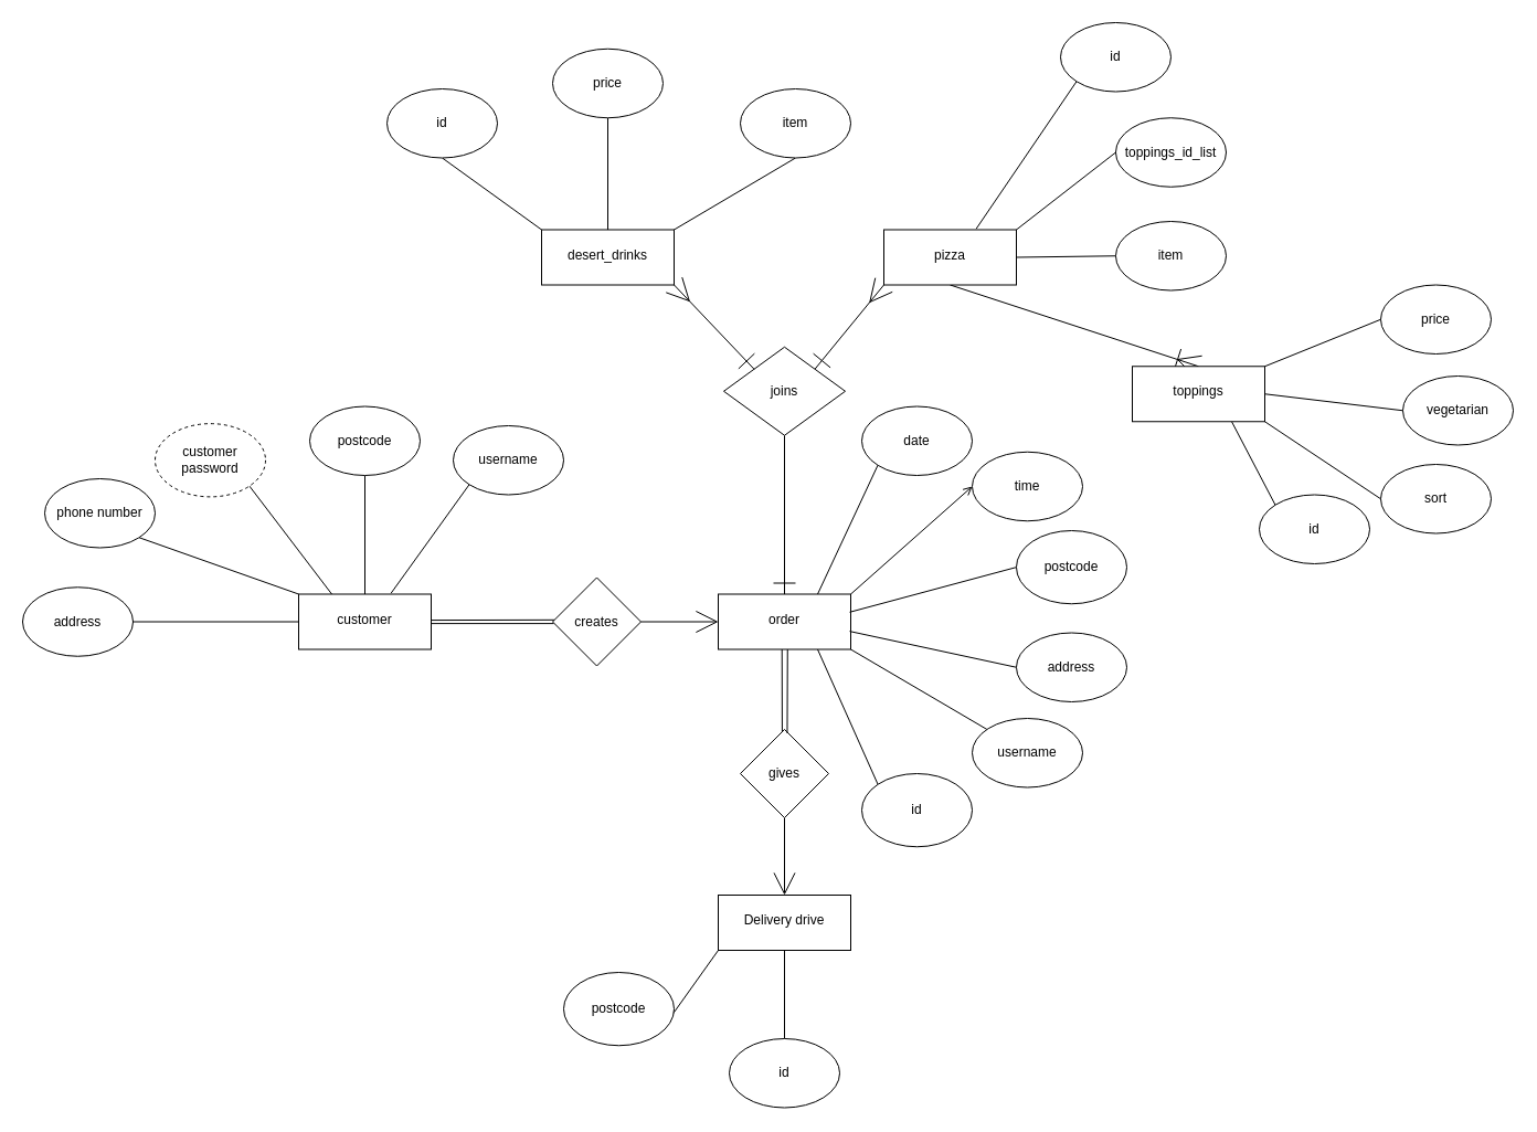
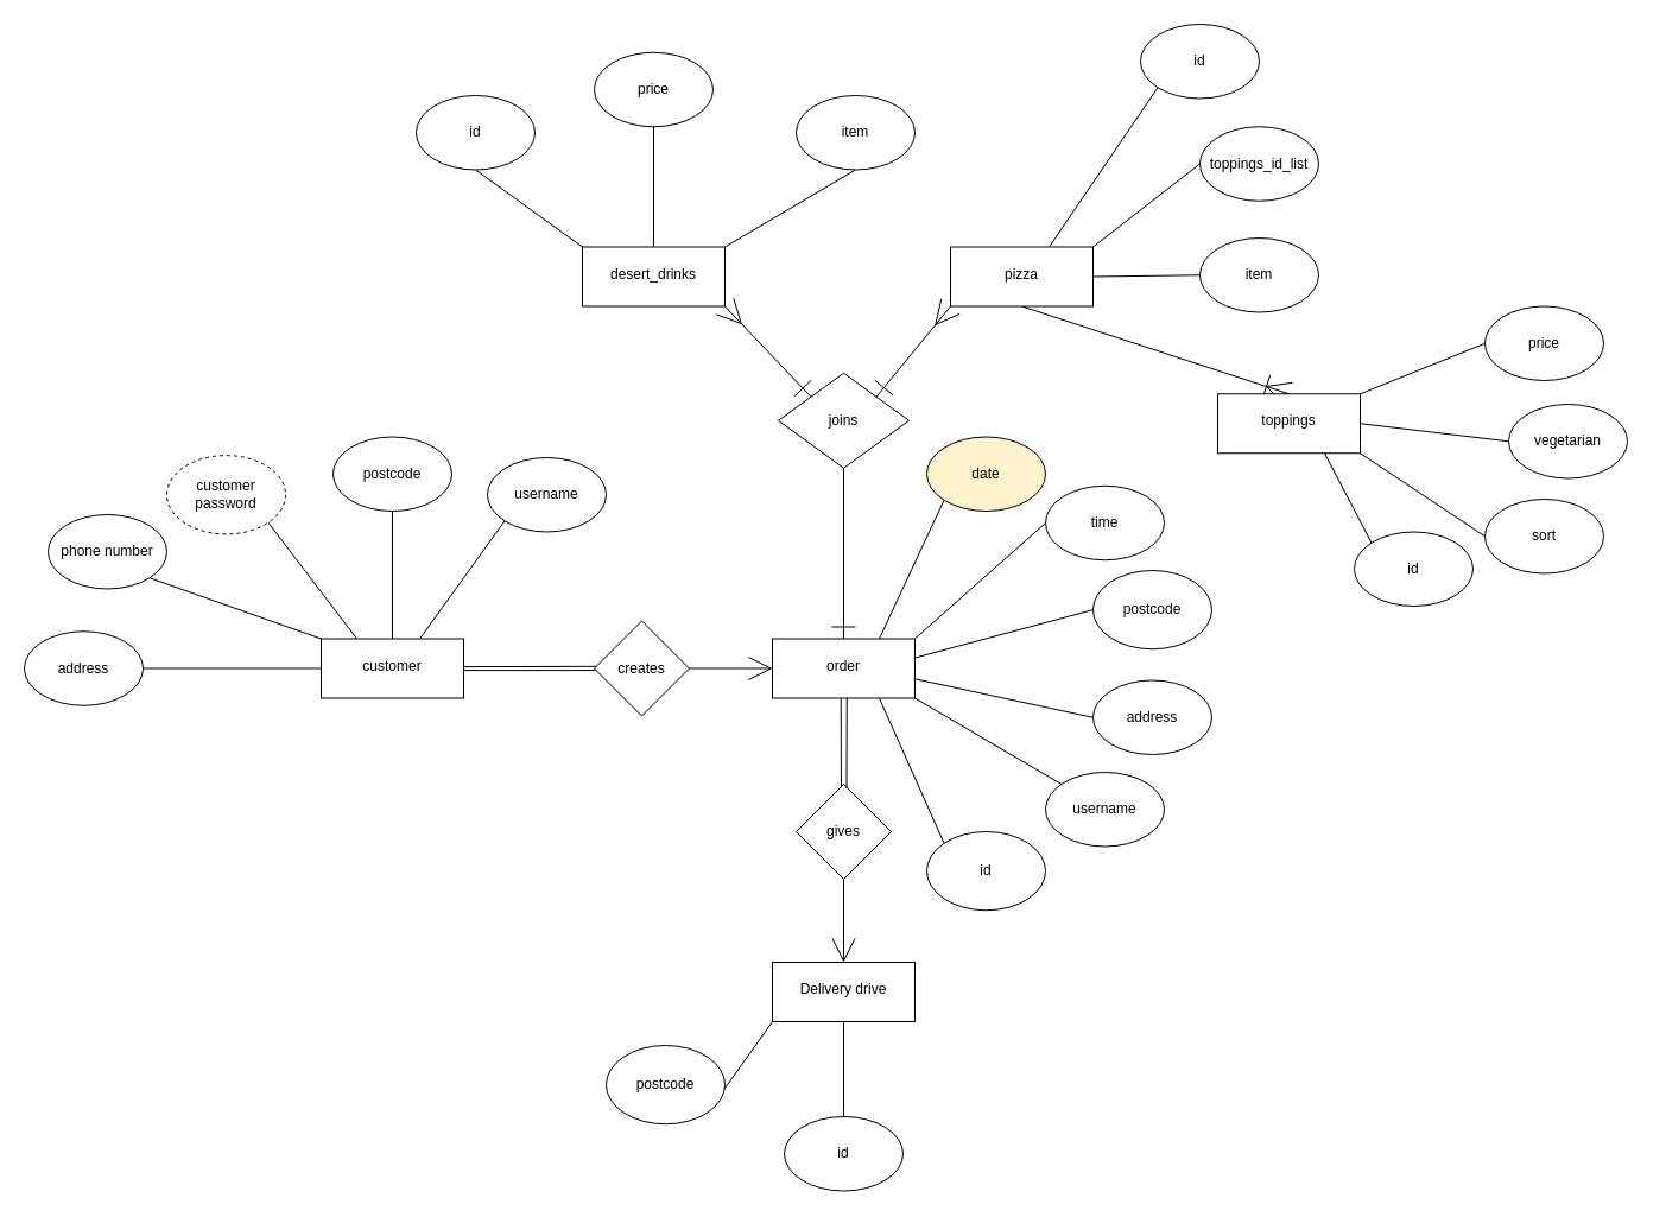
  <mxCell id="0" />
  <mxCell id="1" parent="0" />
  <mxCell id="2" value="" style="rounded=0;html=1;jettySize=auto;orthogonalLoop=1;fontSize=11;endArrow=none;endFill=0;endSize=8;strokeWidth=1;shadow=0;labelBackgroundColor=none;" parent="1" source="3" target="7" edge="1"><mxGeometry relative="1" as="geometry" /></mxCell>
  <mxCell id="3" value="postcode" style="ellipse;whiteSpace=wrap;html=1;fontSize=12;glass=0;strokeWidth=1;shadow=0;" parent="1" vertex="1"><mxGeometry x="280" y="367.5" width="100" height="62.5" as="geometry" /></mxCell>
  <mxCell id="4" style="rounded=0;orthogonalLoop=1;jettySize=auto;html=1;exitX=1;exitY=0.5;exitDx=0;exitDy=0;entryX=0;entryY=0.5;entryDx=0;entryDy=0;endArrow=none;endFill=0;" edge="1" parent="1" source="7" target="8"><mxGeometry relative="1" as="geometry" /></mxCell>
  <mxCell id="5" style="edgeStyle=none;rounded=0;orthogonalLoop=1;jettySize=auto;html=1;entryX=0.013;entryY=0.52;entryDx=0;entryDy=0;startArrow=none;startFill=0;endArrow=none;endFill=0;startSize=18;endSize=18;entryPerimeter=0;exitX=1;exitY=0.532;exitDx=0;exitDy=0;exitPerimeter=0;" edge="1" parent="1" source="7" target="63"><mxGeometry relative="1" as="geometry"><mxPoint x="340" y="655.9" as="sourcePoint" /><mxPoint x="460" y="540" as="targetPoint" /></mxGeometry></mxCell>
  <mxCell id="6" style="edgeStyle=none;rounded=0;orthogonalLoop=1;jettySize=auto;html=1;exitX=0.024;exitY=0.479;exitDx=0;exitDy=0;startArrow=none;startFill=0;endArrow=none;endFill=0;startSize=18;endSize=18;entryX=1.001;entryY=0.472;entryDx=0;entryDy=0;entryPerimeter=0;exitPerimeter=0;" edge="1" parent="1" source="63" target="7"><mxGeometry relative="1" as="geometry"><mxPoint x="600" y="690.8" as="sourcePoint" /><mxPoint x="470" y="800" as="targetPoint" /></mxGeometry></mxCell>
  <mxCell id="7" value="customer" style="rectangle;whiteSpace=wrap;html=1;shadow=0;fontFamily=Helvetica;fontSize=12;align=center;strokeWidth=1;spacing=6;spacingTop=-4;direction=east;" parent="1" vertex="1"><mxGeometry x="270" y="537.5" width="120" height="50" as="geometry" /></mxCell>
  <mxCell id="8" value="address" style="ellipse;whiteSpace=wrap;html=1;fontSize=12;glass=0;strokeWidth=1;shadow=0;" parent="1" vertex="1"><mxGeometry x="20" y="531.25" width="100" height="62.5" as="geometry" /></mxCell>
  <mxCell id="9" style="edgeStyle=none;rounded=0;orthogonalLoop=1;jettySize=auto;html=1;exitX=0;exitY=1;exitDx=0;exitDy=0;entryX=0.697;entryY=-0.016;entryDx=0;entryDy=0;entryPerimeter=0;endArrow=none;endFill=0;" edge="1" parent="1" source="10" target="7"><mxGeometry relative="1" as="geometry" /></mxCell>
  <mxCell id="10" value="username" style="ellipse;whiteSpace=wrap;html=1;fontSize=12;glass=0;strokeWidth=1;shadow=0;" vertex="1" parent="1"><mxGeometry x="410" y="385" width="100" height="62.5" as="geometry" /></mxCell>
  <mxCell id="11" style="edgeStyle=none;rounded=0;orthogonalLoop=1;jettySize=auto;html=1;exitX=1;exitY=1;exitDx=0;exitDy=0;entryX=0.25;entryY=0;entryDx=0;entryDy=0;endArrow=none;endFill=0;" edge="1" parent="1" source="12" target="7"><mxGeometry relative="1" as="geometry" /></mxCell>
  <mxCell id="12" value="customer password" style="ellipse;whiteSpace=wrap;html=1;fontSize=12;glass=0;strokeWidth=1;shadow=0;dashed=1;" vertex="1" parent="1"><mxGeometry x="140" y="383.13" width="100" height="66.25" as="geometry" /></mxCell>
  <mxCell id="13" style="edgeStyle=none;rounded=0;orthogonalLoop=1;jettySize=auto;html=1;exitX=1;exitY=1;exitDx=0;exitDy=0;entryX=0;entryY=0;entryDx=0;entryDy=0;endArrow=none;endFill=0;" edge="1" parent="1" source="14" target="7"><mxGeometry relative="1" as="geometry" /></mxCell>
  <mxCell id="14" value="phone number" style="ellipse;whiteSpace=wrap;html=1;fontSize=12;glass=0;strokeWidth=1;shadow=0;" vertex="1" parent="1"><mxGeometry x="40" y="433" width="100" height="62.5" as="geometry" /></mxCell>
  <mxCell id="15" value="" style="rounded=0;html=1;jettySize=auto;orthogonalLoop=1;fontSize=11;endArrow=none;endFill=0;endSize=8;strokeWidth=1;shadow=0;labelBackgroundColor=none;entryX=0.5;entryY=1;entryDx=0;entryDy=0;exitX=0.5;exitY=0;exitDx=0;exitDy=0;" edge="1" parent="1" source="16" target="17"><mxGeometry relative="1" as="geometry" /></mxCell>
  <mxCell id="16" value="id" style="ellipse;whiteSpace=wrap;html=1;fontSize=12;glass=0;strokeWidth=1;shadow=0;" vertex="1" parent="1"><mxGeometry x="660" y="940" width="100" height="62.5" as="geometry" /></mxCell>
  <mxCell id="17" value="Delivery drive" style="rectangle;whiteSpace=wrap;html=1;shadow=0;fontFamily=Helvetica;fontSize=12;align=center;strokeWidth=1;spacing=6;spacingTop=-4;direction=east;" vertex="1" parent="1"><mxGeometry x="650" y="810" width="120" height="50" as="geometry" /></mxCell>
  <mxCell id="18" style="edgeStyle=none;rounded=0;orthogonalLoop=1;jettySize=auto;html=1;exitX=1;exitY=1;exitDx=0;exitDy=0;entryX=0;entryY=1;entryDx=0;entryDy=0;endArrow=none;endFill=0;" edge="1" parent="1" source="19" target="17"><mxGeometry relative="1" as="geometry" /></mxCell>
  <mxCell id="19" value="postcode" style="ellipse;whiteSpace=wrap;html=1;fontSize=12;glass=0;strokeWidth=1;shadow=0;" vertex="1" parent="1"><mxGeometry x="510" y="880" width="100" height="66.25" as="geometry" /></mxCell>
  <mxCell id="20" value="" style="rounded=0;html=1;jettySize=auto;orthogonalLoop=1;fontSize=11;endArrow=none;endFill=0;endSize=8;strokeWidth=1;shadow=0;labelBackgroundColor=none;entryX=0.75;entryY=1;entryDx=0;entryDy=0;exitX=0;exitY=0;exitDx=0;exitDy=0;" edge="1" parent="1" source="21" target="24"><mxGeometry relative="1" as="geometry" /></mxCell>
  <mxCell id="21" value="id" style="ellipse;whiteSpace=wrap;html=1;fontSize=12;glass=0;strokeWidth=1;shadow=0;" vertex="1" parent="1"><mxGeometry x="1140" y="447.5" width="100" height="62.5" as="geometry" /></mxCell>
  <mxCell id="22" style="rounded=0;orthogonalLoop=1;jettySize=auto;html=1;exitX=1;exitY=0.5;exitDx=0;exitDy=0;entryX=0;entryY=0.5;entryDx=0;entryDy=0;endArrow=none;endFill=0;" edge="1" parent="1" source="24" target="25"><mxGeometry relative="1" as="geometry" /></mxCell>
  <mxCell id="23" style="edgeStyle=none;rounded=0;orthogonalLoop=1;jettySize=auto;html=1;exitX=0.5;exitY=1;exitDx=0;exitDy=0;startArrow=none;startFill=0;endArrow=ERoneToMany;endFill=0;startSize=18;endSize=18;entryX=0.5;entryY=0;entryDx=0;entryDy=0;" edge="1" parent="1" source="52" target="24"><mxGeometry relative="1" as="geometry"><mxPoint x="920" y="330" as="targetPoint" /></mxGeometry></mxCell>
  <mxCell id="24" value="toppings" style="rectangle;whiteSpace=wrap;html=1;shadow=0;fontFamily=Helvetica;fontSize=12;align=center;strokeWidth=1;spacing=6;spacingTop=-4;direction=east;" vertex="1" parent="1"><mxGeometry x="1025" y="331.25" width="120" height="50" as="geometry" /></mxCell>
  <mxCell id="25" value="vegetarian" style="ellipse;whiteSpace=wrap;html=1;fontSize=12;glass=0;strokeWidth=1;shadow=0;" vertex="1" parent="1"><mxGeometry x="1270" y="340" width="100" height="62.5" as="geometry" /></mxCell>
  <mxCell id="26" style="edgeStyle=none;rounded=0;orthogonalLoop=1;jettySize=auto;html=1;exitX=0;exitY=0.5;exitDx=0;exitDy=0;entryX=1;entryY=1;entryDx=0;entryDy=0;endArrow=none;endFill=0;" edge="1" parent="1" source="27" target="24"><mxGeometry relative="1" as="geometry" /></mxCell>
  <mxCell id="27" value="sort" style="ellipse;whiteSpace=wrap;html=1;fontSize=12;glass=0;strokeWidth=1;shadow=0;" vertex="1" parent="1"><mxGeometry x="1250" y="420" width="100" height="62.5" as="geometry" /></mxCell>
  <mxCell id="28" style="edgeStyle=none;rounded=0;orthogonalLoop=1;jettySize=auto;html=1;exitX=0;exitY=0.5;exitDx=0;exitDy=0;entryX=1;entryY=0;entryDx=0;entryDy=0;endArrow=none;endFill=0;" edge="1" parent="1" source="29" target="24"><mxGeometry relative="1" as="geometry" /></mxCell>
  <mxCell id="29" value="price" style="ellipse;whiteSpace=wrap;html=1;fontSize=12;glass=0;strokeWidth=1;shadow=0;" vertex="1" parent="1"><mxGeometry x="1250" y="257.5" width="100" height="62.5" as="geometry" /></mxCell>
  <mxCell id="30" style="rounded=0;orthogonalLoop=1;jettySize=auto;html=1;exitX=1;exitY=0;exitDx=0;exitDy=0;entryX=0.5;entryY=1;entryDx=0;entryDy=0;endArrow=none;endFill=0;" edge="1" parent="1" source="31" target="32"><mxGeometry relative="1" as="geometry" /></mxCell>
  <mxCell id="31" value="desert_drinks" style="rectangle;whiteSpace=wrap;html=1;shadow=0;fontFamily=Helvetica;fontSize=12;align=center;strokeWidth=1;spacing=6;spacingTop=-4;direction=east;" vertex="1" parent="1"><mxGeometry x="490" y="207.5" width="120" height="50" as="geometry" /></mxCell>
  <mxCell id="32" value="item" style="ellipse;whiteSpace=wrap;html=1;fontSize=12;glass=0;strokeWidth=1;shadow=0;" vertex="1" parent="1"><mxGeometry x="670" y="80" width="100" height="62.5" as="geometry" /></mxCell>
  <mxCell id="33" style="edgeStyle=none;rounded=0;orthogonalLoop=1;jettySize=auto;html=1;exitX=0.5;exitY=1;exitDx=0;exitDy=0;entryX=0;entryY=0;entryDx=0;entryDy=0;endArrow=none;endFill=0;" edge="1" parent="1" source="34" target="31"><mxGeometry relative="1" as="geometry" /></mxCell>
  <mxCell id="34" value="id" style="ellipse;whiteSpace=wrap;html=1;fontSize=12;glass=0;strokeWidth=1;shadow=0;" vertex="1" parent="1"><mxGeometry x="350" y="80" width="100" height="62.5" as="geometry" /></mxCell>
  <mxCell id="35" style="edgeStyle=none;rounded=0;orthogonalLoop=1;jettySize=auto;html=1;exitX=0.5;exitY=1;exitDx=0;exitDy=0;entryX=0.5;entryY=0;entryDx=0;entryDy=0;endArrow=none;endFill=0;" edge="1" parent="1" source="36" target="31"><mxGeometry relative="1" as="geometry" /></mxCell>
  <mxCell id="36" value="price" style="ellipse;whiteSpace=wrap;html=1;fontSize=12;glass=0;strokeWidth=1;shadow=0;" vertex="1" parent="1"><mxGeometry x="500" y="43.75" width="100" height="62.5" as="geometry" /></mxCell>
  <mxCell id="37" value="" style="rounded=0;html=1;jettySize=auto;orthogonalLoop=1;fontSize=11;endArrow=none;endFill=0;endSize=8;strokeWidth=1;shadow=0;labelBackgroundColor=none;entryX=1;entryY=1;entryDx=0;entryDy=0;" edge="1" parent="1" source="38" target="41"><mxGeometry relative="1" as="geometry" /></mxCell>
  <mxCell id="38" value="username" style="ellipse;whiteSpace=wrap;html=1;fontSize=12;glass=0;strokeWidth=1;shadow=0;" vertex="1" parent="1"><mxGeometry x="880" y="650" width="100" height="62.5" as="geometry" /></mxCell>
- <mxCell id="39" style="rounded=0;orthogonalLoop=1;jettySize=auto;html=1;exitX=1;exitY=0;exitDx=0;exitDy=0;entryX=0;entryY=0.5;entryDx=0;entryDy=0;endArrow=open;endFill=0;" edge="1" parent="1" source="41" target="42"><mxGeometry relative="1" as="geometry" /></mxCell>
+ <mxCell id="39" style="rounded=0;orthogonalLoop=1;jettySize=auto;html=1;exitX=1;exitY=0;exitDx=0;exitDy=0;entryX=0;entryY=0.5;entryDx=0;entryDy=0;endArrow=none;endFill=0;" edge="1" parent="1" source="41" target="42"><mxGeometry relative="1" as="geometry" /></mxCell>
  <mxCell id="40" style="edgeStyle=none;rounded=0;orthogonalLoop=1;jettySize=auto;html=1;entryX=0.5;entryY=0;entryDx=0;entryDy=0;startArrow=none;startFill=0;endArrow=open;endFill=0;startSize=18;endSize=18;exitX=0.5;exitY=1;exitDx=0;exitDy=0;" edge="1" parent="1" source="65" target="17"><mxGeometry relative="1" as="geometry"><mxPoint x="720" y="760" as="sourcePoint" /></mxGeometry></mxCell>
  <mxCell id="41" value="order" style="rectangle;whiteSpace=wrap;html=1;shadow=0;fontFamily=Helvetica;fontSize=12;align=center;strokeWidth=1;spacing=6;spacingTop=-4;direction=east;" vertex="1" parent="1"><mxGeometry x="650" y="537.5" width="120" height="50" as="geometry" /></mxCell>
  <mxCell id="42" value="time" style="ellipse;whiteSpace=wrap;html=1;fontSize=12;glass=0;strokeWidth=1;shadow=0;" vertex="1" parent="1"><mxGeometry x="880" y="408.75" width="100" height="62.5" as="geometry" /></mxCell>
  <mxCell id="43" style="edgeStyle=none;rounded=0;orthogonalLoop=1;jettySize=auto;html=1;exitX=0;exitY=0.5;exitDx=0;exitDy=0;endArrow=none;endFill=0;entryX=0.992;entryY=0.673;entryDx=0;entryDy=0;entryPerimeter=0;" edge="1" parent="1" source="44" target="41"><mxGeometry relative="1" as="geometry"><mxPoint x="740" y="581.25" as="targetPoint" /></mxGeometry></mxCell>
  <mxCell id="44" value="address" style="ellipse;whiteSpace=wrap;html=1;fontSize=12;glass=0;strokeWidth=1;shadow=0;" vertex="1" parent="1"><mxGeometry x="920" y="572.5" width="100" height="62.5" as="geometry" /></mxCell>
  <mxCell id="45" style="edgeStyle=none;rounded=0;orthogonalLoop=1;jettySize=auto;html=1;exitX=0;exitY=0;exitDx=0;exitDy=0;entryX=0.75;entryY=1;entryDx=0;entryDy=0;endArrow=none;endFill=0;" edge="1" parent="1" source="46" target="41"><mxGeometry relative="1" as="geometry" /></mxCell>
  <mxCell id="46" value="id" style="ellipse;whiteSpace=wrap;html=1;fontSize=12;glass=0;strokeWidth=1;shadow=0;" vertex="1" parent="1"><mxGeometry x="780" y="700" width="100" height="66.25" as="geometry" /></mxCell>
  <mxCell id="47" style="edgeStyle=none;rounded=0;orthogonalLoop=1;jettySize=auto;html=1;exitX=0;exitY=1;exitDx=0;exitDy=0;entryX=0.75;entryY=0;entryDx=0;entryDy=0;endArrow=none;endFill=0;" edge="1" parent="1" source="48" target="41"><mxGeometry relative="1" as="geometry" /></mxCell>
- <mxCell id="48" value="date" style="ellipse;whiteSpace=wrap;html=1;fontSize=12;glass=0;strokeWidth=1;shadow=0;" vertex="1" parent="1"><mxGeometry x="780" y="367.5" width="100" height="62.5" as="geometry" /></mxCell>
+ <mxCell id="48" value="date" style="ellipse;whiteSpace=wrap;html=1;fontSize=12;glass=0;strokeWidth=1;shadow=0;fillColor=#fff2cc;" vertex="1" parent="1"><mxGeometry x="780" y="367.5" width="100" height="62.5" as="geometry" /></mxCell>
  <mxCell id="49" style="edgeStyle=none;rounded=0;orthogonalLoop=1;jettySize=auto;html=1;exitX=0;exitY=0.5;exitDx=0;exitDy=0;entryX=0.992;entryY=0.326;entryDx=0;entryDy=0;endArrow=none;endFill=0;entryPerimeter=0;" edge="1" parent="1" source="50" target="41"><mxGeometry relative="1" as="geometry" /></mxCell>
  <mxCell id="50" value="postcode" style="ellipse;whiteSpace=wrap;html=1;fontSize=12;glass=0;strokeWidth=1;shadow=0;" vertex="1" parent="1"><mxGeometry x="920" y="480" width="100" height="66.25" as="geometry" /></mxCell>
  <mxCell id="51" style="rounded=0;orthogonalLoop=1;jettySize=auto;html=1;exitX=1;exitY=0.5;exitDx=0;exitDy=0;entryX=0;entryY=0.5;entryDx=0;entryDy=0;endArrow=none;endFill=0;" edge="1" parent="1" source="52" target="53"><mxGeometry relative="1" as="geometry" /></mxCell>
  <mxCell id="52" value="pizza" style="rectangle;whiteSpace=wrap;html=1;shadow=0;fontFamily=Helvetica;fontSize=12;align=center;strokeWidth=1;spacing=6;spacingTop=-4;direction=east;" vertex="1" parent="1"><mxGeometry x="800" y="207.5" width="120" height="50" as="geometry" /></mxCell>
  <mxCell id="53" value="item" style="ellipse;whiteSpace=wrap;html=1;fontSize=12;glass=0;strokeWidth=1;shadow=0;" vertex="1" parent="1"><mxGeometry x="1010" y="200" width="100" height="62.5" as="geometry" /></mxCell>
  <mxCell id="54" style="edgeStyle=none;rounded=0;orthogonalLoop=1;jettySize=auto;html=1;exitX=0;exitY=1;exitDx=0;exitDy=0;entryX=0.697;entryY=-0.016;entryDx=0;entryDy=0;entryPerimeter=0;endArrow=none;endFill=0;" edge="1" parent="1" source="55" target="52"><mxGeometry relative="1" as="geometry" /></mxCell>
  <mxCell id="55" value="id" style="ellipse;whiteSpace=wrap;html=1;fontSize=12;glass=0;strokeWidth=1;shadow=0;" vertex="1" parent="1"><mxGeometry x="960" y="20" width="100" height="62.5" as="geometry" /></mxCell>
  <mxCell id="56" style="edgeStyle=none;rounded=0;orthogonalLoop=1;jettySize=auto;html=1;exitX=0;exitY=0.5;exitDx=0;exitDy=0;entryX=1;entryY=0;entryDx=0;entryDy=0;endArrow=none;endFill=0;" edge="1" parent="1" source="57" target="52"><mxGeometry relative="1" as="geometry" /></mxCell>
  <mxCell id="57" value="toppings_id_list" style="ellipse;whiteSpace=wrap;html=1;fontSize=12;glass=0;strokeWidth=1;shadow=0;" vertex="1" parent="1"><mxGeometry x="1010" y="106.25" width="100" height="62.5" as="geometry" /></mxCell>
  <mxCell id="58" style="edgeStyle=none;rounded=0;orthogonalLoop=1;jettySize=auto;html=1;exitX=1;exitY=0;exitDx=0;exitDy=0;endArrow=ERmany;endFill=0;entryX=0;entryY=1;entryDx=0;entryDy=0;startArrow=ERone;startFill=0;endSize=18;startSize=18;" edge="1" parent="1" source="60" target="52"><mxGeometry relative="1" as="geometry"><mxPoint x="570" y="307.5" as="targetPoint" /></mxGeometry></mxCell>
  <mxCell id="59" style="edgeStyle=none;rounded=0;orthogonalLoop=1;jettySize=auto;html=1;exitX=0.5;exitY=1;exitDx=0;exitDy=0;entryX=0.5;entryY=0;entryDx=0;entryDy=0;endArrow=ERone;endFill=0;startSize=18;endSize=18;" edge="1" parent="1" source="60" target="41"><mxGeometry relative="1" as="geometry"><mxPoint x="620" y="471.25" as="sourcePoint" /></mxGeometry></mxCell>
  <mxCell id="60" value="joins" style="rhombus;whiteSpace=wrap;html=1;" vertex="1" parent="1"><mxGeometry x="655" y="313.75" width="110" height="80" as="geometry" /></mxCell>
  <mxCell id="61" style="edgeStyle=none;rounded=0;orthogonalLoop=1;jettySize=auto;html=1;exitX=0;exitY=0;exitDx=0;exitDy=0;endArrow=ERmany;endFill=0;entryX=1;entryY=1;entryDx=0;entryDy=0;startArrow=ERone;startFill=0;endSize=18;startSize=18;" edge="1" parent="1" source="60" target="31"><mxGeometry relative="1" as="geometry"><mxPoint x="640" y="260" as="targetPoint" /><mxPoint x="527.5" y="357.5" as="sourcePoint" /></mxGeometry></mxCell>
  <mxCell id="62" style="edgeStyle=none;rounded=0;orthogonalLoop=1;jettySize=auto;html=1;exitX=1;exitY=0.5;exitDx=0;exitDy=0;entryX=0;entryY=0.5;entryDx=0;entryDy=0;startArrow=none;startFill=0;endArrow=open;endFill=0;startSize=18;endSize=18;" edge="1" parent="1" source="63" target="41"><mxGeometry relative="1" as="geometry"><mxPoint x="270" y="688.75" as="targetPoint" /></mxGeometry></mxCell>
  <mxCell id="63" value="creates" style="rhombus;whiteSpace=wrap;html=1;" vertex="1" parent="1"><mxGeometry x="500" y="522.5" width="80" height="80" as="geometry" /></mxCell>
  <mxCell id="64" style="edgeStyle=none;rounded=0;orthogonalLoop=1;jettySize=auto;html=1;exitX=0.474;exitY=0.028;exitDx=0;exitDy=0;startArrow=none;startFill=0;endArrow=none;endFill=0;startSize=18;endSize=18;exitPerimeter=0;entryX=0.481;entryY=1.001;entryDx=0;entryDy=0;entryPerimeter=0;" edge="1" parent="1" source="65" target="41"><mxGeometry relative="1" as="geometry"><mxPoint x="710" y="590" as="targetPoint" /></mxGeometry></mxCell>
  <mxCell id="65" value="gives" style="rhombus;whiteSpace=wrap;html=1;" vertex="1" parent="1"><mxGeometry x="670" y="660" width="80" height="80" as="geometry" /></mxCell>
  <mxCell id="66" style="edgeStyle=none;rounded=0;orthogonalLoop=1;jettySize=auto;html=1;startArrow=none;startFill=0;endArrow=none;endFill=0;startSize=18;endSize=18;entryX=0.523;entryY=1.001;entryDx=0;entryDy=0;entryPerimeter=0;exitX=0.531;exitY=0.043;exitDx=0;exitDy=0;exitPerimeter=0;" edge="1" parent="1" source="65" target="41"><mxGeometry relative="1" as="geometry"><mxPoint x="714.86" y="683.73" as="sourcePoint" /><mxPoint x="715.14" y="590" as="targetPoint" /></mxGeometry></mxCell>
